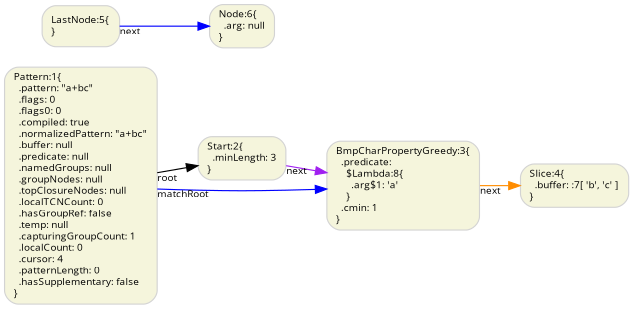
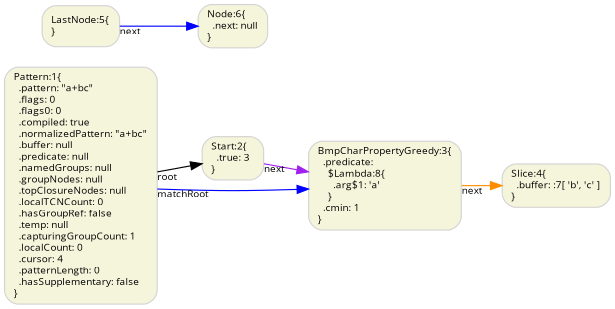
  digraph {
    fontname="Open Sans"
    fontsize=11
    rankdir=LR
    node [color=LightGray fillcolor=Beige fontname="Open Sans" fontsize=9 shape=box style="rounded,filled"]
    edge [color=blue fontname="Open Sans" fontsize=9 taillabel=next]
    n1 [label="Pattern:1\{\l  .pattern: \"a+bc\"\l  .flags: 0\l  .flags0: 0\l  .compiled: true\l  .normalizedPattern: \"a+bc\"\l  .buffer: null\l  .predicate: null\l  .namedGroups: null\l  .groupNodes: null\l  .topClosureNodes: null\l  .localTCNCount: 0\l  .hasGroupRef: false\l  .temp: null\l  .capturingGroupCount: 1\l  .localCount: 0\l  .cursor: 4\l  .patternLength: 0\l  .hasSupplementary: false\l\}\l"]
-   n2 [label="Start:2\{\l  .minLength: 3\l\}\l"]
+   n2 [label="Start:2\{\l  .true: 3\l\}\l"]
    n3 [label="BmpCharPropertyGreedy:3\{\l  .predicate:\l    $Lambda:8\{\l      .arg$1: 'a'\l    \}\l  .cmin: 1\l\}\l"]
    n4 [label="Slice:4\{\l  .buffer: :7[ 'b', 'c' ]\l\}\l"]
    n5 [label="LastNode:5\{\l\}\l"]
-   n6 [label="Node:6\{\l  .arg: null\l\}\l"]
+   n6 [label="Node:6\{\l  .next: null\l\}\l"]
    n1 -> n2 [color=black taillabel=root]
    n1 -> n3 [taillabel=matchRoot]
    n2 -> n3 [color=purple]
    n3 -> n4 [color=darkorange]
    n5 -> n6
  }
